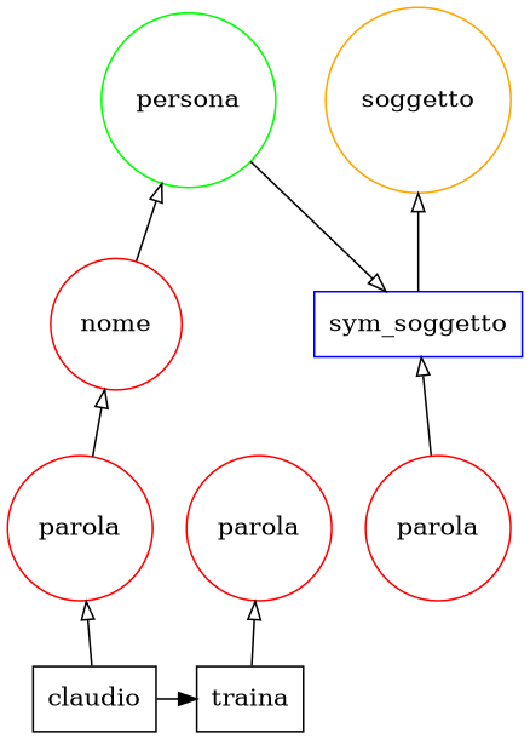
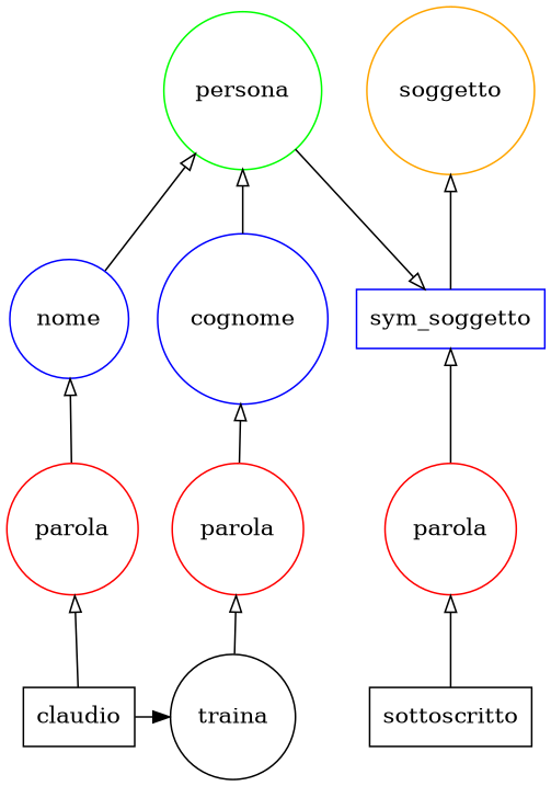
  digraph {
    rankdir=BT
    node [shape=circle]
    edge [arrowhead=empty]
-   n1 [label=traina shape=box]
+   n1 [label=traina]
    n2 [label=claudio shape=box]
+   n3 [label=sottoscritto shape=box]
    n4 [color=red label=parola]
    n5 [color=red label=parola]
    n6 [color=red label=parola]
    n7 [color=blue label=sym_soggetto shape=box]
-   n9 [color=red label=nome]
+   n8 [color=blue label=cognome]
+   n9 [color=blue label=nome]
    n10 [color=green label=persona]
    n11 [color=orange label=soggetto]
    subgraph sub_1 {
      rank=source
      n1
      n2
+     n3
    }
    subgraph sub_2 {
      rank=same
      n4
      n5
      n6
    }
    subgraph sub_3 {
      rank=same
      n7
+     n8
      n9
    }
    subgraph sub_4 {
      rank=same
      n10
    }
    subgraph sub_5 {
      rank=same
      n11
    }
    n1 -> n4
    n2 -> n1 [arrowhead=normal]
    n2 -> n5
+   n3 -> n6
+   n4 -> n8
    n5 -> n9
    n6 -> n7
    n7 -> n11
+   n8 -> n10
    n9 -> n10
    n10 -> n7
  }
